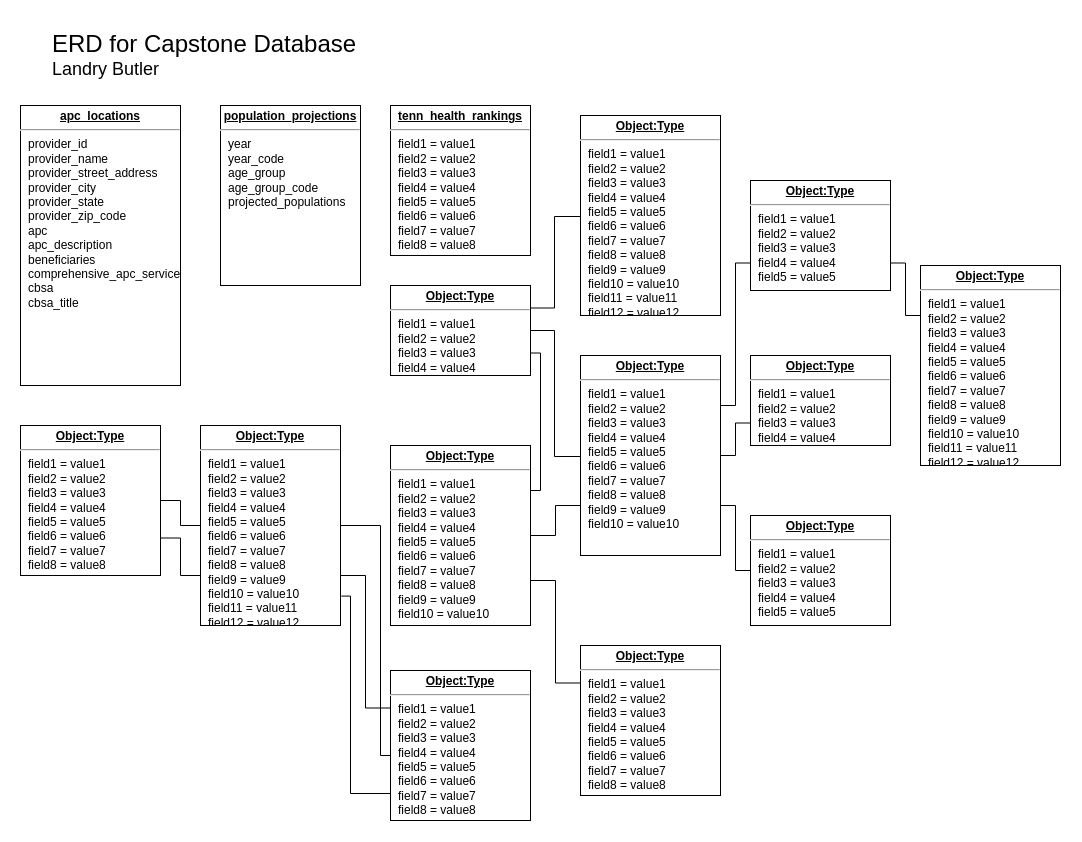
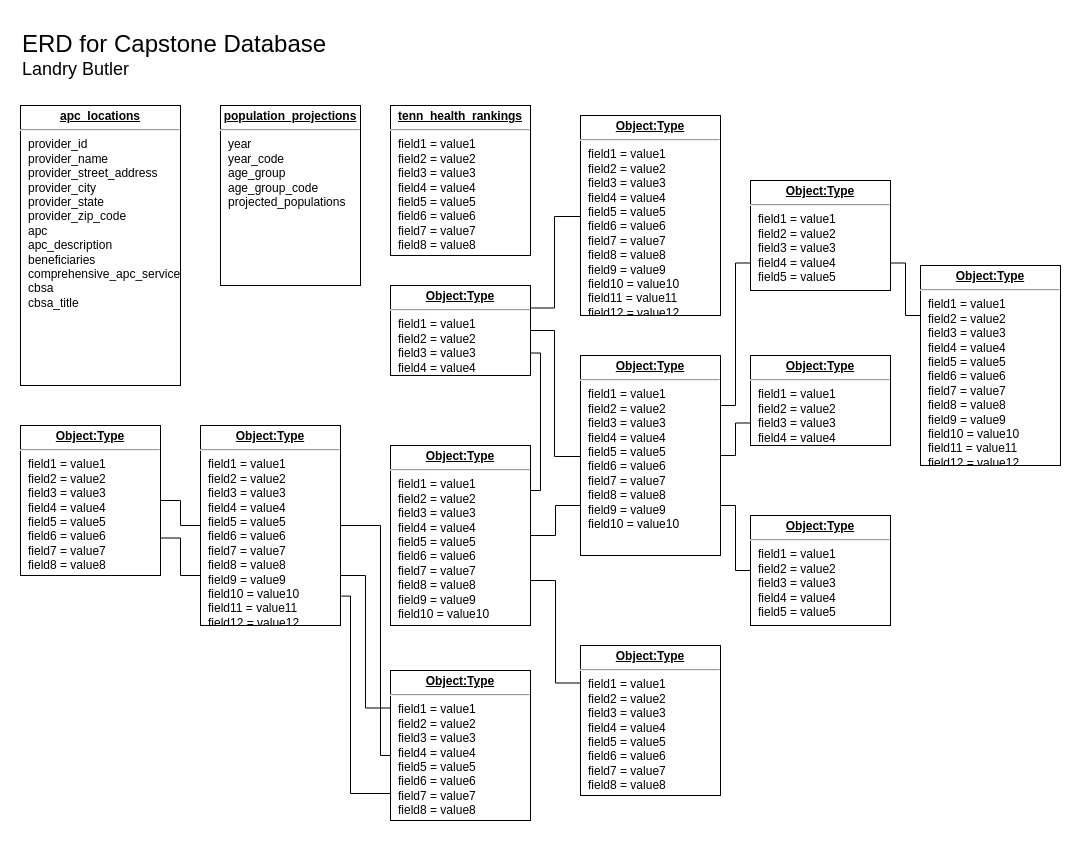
  <mxCell id="0" />
  <mxCell id="1" parent="0" />
  <mxCell id="2" value="&lt;p style=&quot;margin: 0px ; margin-top: 4px ; text-align: center ; text-decoration: underline&quot;&gt;&lt;b&gt;apc_locations&lt;/b&gt;&lt;/p&gt;&lt;hr&gt;&lt;p style=&quot;margin: 0px ; margin-left: 8px&quot;&gt;provider_id&lt;/p&gt;&lt;p style=&quot;margin: 0px ; margin-left: 8px&quot;&gt;provider_name&lt;/p&gt;&lt;p style=&quot;margin: 0px ; margin-left: 8px&quot;&gt;provider_street_address&lt;/p&gt;&lt;p style=&quot;margin: 0px ; margin-left: 8px&quot;&gt;provider_city&lt;br&gt;&lt;/p&gt;&lt;p style=&quot;margin: 0px ; margin-left: 8px&quot;&gt;provider_state&lt;br&gt;&lt;/p&gt;&lt;p style=&quot;margin: 0px ; margin-left: 8px&quot;&gt;provider_zip_code&lt;/p&gt;&lt;p style=&quot;margin: 0px ; margin-left: 8px&quot;&gt;apc&lt;/p&gt;&lt;p style=&quot;margin: 0px ; margin-left: 8px&quot;&gt;apc_description&lt;/p&gt;&lt;p style=&quot;margin: 0px ; margin-left: 8px&quot;&gt;beneficiaries&lt;/p&gt;&lt;p style=&quot;margin: 0px ; margin-left: 8px&quot;&gt;comprehensive_apc_services&lt;/p&gt;&lt;p style=&quot;margin: 0px ; margin-left: 8px&quot;&gt;cbsa&lt;/p&gt;&lt;p style=&quot;margin: 0px ; margin-left: 8px&quot;&gt;cbsa_title&lt;/p&gt;" style="verticalAlign=top;align=left;overflow=fill;fontSize=12;fontFamily=Helvetica;html=1;rounded=0;shadow=0;comic=0;labelBackgroundColor=none;strokeWidth=1" parent="1" vertex="1"><mxGeometry x="20" y="105" width="160" height="280" as="geometry" /></mxCell>
  <mxCell id="3" value="&lt;p style=&quot;margin: 0px ; margin-top: 4px ; text-align: center ; text-decoration: underline&quot;&gt;&lt;b&gt;Object:Type&lt;/b&gt;&lt;/p&gt;&lt;hr&gt;&lt;p style=&quot;margin: 0px ; margin-left: 8px&quot;&gt;field1 = value1&lt;br&gt;field2 = value2&lt;br&gt;field3 = value3&lt;/p&gt;&lt;p style=&quot;margin: 0px ; margin-left: 8px&quot;&gt;field4 = value4&lt;br&gt;&lt;/p&gt;&lt;p style=&quot;margin: 0px ; margin-left: 8px&quot;&gt;field5 = value5&lt;br&gt;&lt;/p&gt;&lt;p style=&quot;margin: 0px ; margin-left: 8px&quot;&gt;field6 = value6&lt;br&gt;&lt;/p&gt;&lt;p style=&quot;margin: 0px ; margin-left: 8px&quot;&gt;field7 = value7&lt;br&gt;&lt;/p&gt;&lt;p style=&quot;margin: 0px ; margin-left: 8px&quot;&gt;field8 = value8&lt;/p&gt;" style="verticalAlign=top;align=left;overflow=fill;fontSize=12;fontFamily=Helvetica;html=1;rounded=0;shadow=0;comic=0;labelBackgroundColor=none;strokeWidth=1" parent="1" vertex="1"><mxGeometry x="20" y="425" width="140" height="150" as="geometry" /></mxCell>
  <mxCell id="4" value="&lt;p style=&quot;margin: 0px ; margin-top: 4px ; text-align: center ; text-decoration: underline&quot;&gt;&lt;b&gt;population_projections&lt;/b&gt;&lt;/p&gt;&lt;hr&gt;&lt;p style=&quot;margin: 0px ; margin-left: 8px&quot;&gt;&lt;span&gt;year&lt;/span&gt;&lt;br&gt;&lt;/p&gt;&lt;p style=&quot;margin: 0px ; margin-left: 8px&quot;&gt;year_code&lt;/p&gt;&lt;p style=&quot;margin: 0px ; margin-left: 8px&quot;&gt;age_group&lt;/p&gt;&lt;p style=&quot;margin: 0px ; margin-left: 8px&quot;&gt;age_group_code&lt;/p&gt;&lt;p style=&quot;margin: 0px ; margin-left: 8px&quot;&gt;projected_populations&lt;/p&gt;" style="verticalAlign=top;align=left;overflow=fill;fontSize=12;fontFamily=Helvetica;html=1;rounded=0;shadow=0;comic=0;labelBackgroundColor=none;strokeWidth=1" parent="1" vertex="1"><mxGeometry x="220" y="105" width="140" height="180" as="geometry" /></mxCell>
  <mxCell id="5" style="edgeStyle=orthogonalEdgeStyle;rounded=0;html=1;exitX=0;exitY=0.75;entryX=1;entryY=0.75;labelBackgroundColor=none;endArrow=none;endFill=0;endSize=8;fontFamily=Verdana;fontSize=12;align=left;" parent="1" source="7" target="3" edge="1"><mxGeometry relative="1" as="geometry" /></mxCell>
  <mxCell id="6" style="edgeStyle=orthogonalEdgeStyle;rounded=0;html=1;exitX=0;exitY=0.5;entryX=1;entryY=0.5;labelBackgroundColor=none;endArrow=none;endFill=0;endSize=8;fontFamily=Verdana;fontSize=12;align=left;" parent="1" source="7" target="3" edge="1"><mxGeometry relative="1" as="geometry" /></mxCell>
  <mxCell id="7" value="&lt;p style=&quot;margin: 0px ; margin-top: 4px ; text-align: center ; text-decoration: underline&quot;&gt;&lt;b&gt;Object:Type&lt;/b&gt;&lt;/p&gt;&lt;hr&gt;&lt;p style=&quot;margin: 0px ; margin-left: 8px&quot;&gt;field1 = value1&lt;br&gt;field2 = value2&lt;br&gt;field3 = value3&lt;/p&gt;&lt;p style=&quot;margin: 0px ; margin-left: 8px&quot;&gt;field4 = value4&lt;br&gt;&lt;/p&gt;&lt;p style=&quot;margin: 0px ; margin-left: 8px&quot;&gt;field5 = value5&lt;br&gt;&lt;/p&gt;&lt;p style=&quot;margin: 0px ; margin-left: 8px&quot;&gt;field6 = value6&lt;br&gt;&lt;/p&gt;&lt;p style=&quot;margin: 0px ; margin-left: 8px&quot;&gt;field7 = value7&lt;br&gt;&lt;/p&gt;&lt;p style=&quot;margin: 0px ; margin-left: 8px&quot;&gt;field8 = value8&lt;br&gt;&lt;/p&gt;&lt;p style=&quot;margin: 0px ; margin-left: 8px&quot;&gt;field9 = value9&lt;br&gt;&lt;/p&gt;&lt;p style=&quot;margin: 0px ; margin-left: 8px&quot;&gt;field10 = value10&lt;br&gt;&lt;/p&gt;&lt;p style=&quot;margin: 0px ; margin-left: 8px&quot;&gt;field11 = value11&lt;br&gt;&lt;/p&gt;&lt;p style=&quot;margin: 0px ; margin-left: 8px&quot;&gt;field12 = value12&lt;/p&gt;" style="verticalAlign=top;align=left;overflow=fill;fontSize=12;fontFamily=Helvetica;html=1;rounded=0;shadow=0;comic=0;labelBackgroundColor=none;strokeWidth=1" parent="1" vertex="1"><mxGeometry x="200" y="425" width="140" height="200" as="geometry" /></mxCell>
  <mxCell id="8" value="&lt;p style=&quot;margin: 0px ; margin-top: 4px ; text-align: center ; text-decoration: underline&quot;&gt;&lt;b&gt;tenn_health_rankings&lt;/b&gt;&lt;/p&gt;&lt;hr&gt;&lt;p style=&quot;margin: 0px ; margin-left: 8px&quot;&gt;field1 = value1&lt;br&gt;field2 = value2&lt;br&gt;field3 = value3&lt;/p&gt;&lt;p style=&quot;margin: 0px ; margin-left: 8px&quot;&gt;field4 = value4&lt;br&gt;&lt;/p&gt;&lt;p style=&quot;margin: 0px ; margin-left: 8px&quot;&gt;field5 = value5&lt;br&gt;&lt;/p&gt;&lt;p style=&quot;margin: 0px ; margin-left: 8px&quot;&gt;field6 = value6&lt;br&gt;&lt;/p&gt;&lt;p style=&quot;margin: 0px ; margin-left: 8px&quot;&gt;field7 = value7&lt;br&gt;&lt;/p&gt;&lt;p style=&quot;margin: 0px ; margin-left: 8px&quot;&gt;field8 = value8&lt;/p&gt;" style="verticalAlign=top;align=left;overflow=fill;fontSize=12;fontFamily=Helvetica;html=1;rounded=0;shadow=0;comic=0;labelBackgroundColor=none;strokeWidth=1" parent="1" vertex="1"><mxGeometry x="390" y="105" width="140" height="150" as="geometry" /></mxCell>
  <mxCell id="9" style="edgeStyle=orthogonalEdgeStyle;rounded=0;html=1;labelBackgroundColor=none;endArrow=none;endFill=0;endSize=8;fontFamily=Verdana;fontSize=12;align=left;exitX=1;exitY=0.5;" parent="1" source="10" target="23" edge="1"><mxGeometry relative="1" as="geometry"><Array as="points"><mxPoint x="554" y="330" /><mxPoint x="554" y="456" /></Array></mxGeometry></mxCell>
  <mxCell id="10" value="&lt;p style=&quot;margin: 0px ; margin-top: 4px ; text-align: center ; text-decoration: underline&quot;&gt;&lt;b&gt;Object:Type&lt;/b&gt;&lt;/p&gt;&lt;hr&gt;&lt;p style=&quot;margin: 0px ; margin-left: 8px&quot;&gt;field1 = value1&lt;br&gt;field2 = value2&lt;br&gt;field3 = value3&lt;/p&gt;&lt;p style=&quot;margin: 0px ; margin-left: 8px&quot;&gt;field4 = value4&lt;/p&gt;" style="verticalAlign=top;align=left;overflow=fill;fontSize=12;fontFamily=Helvetica;html=1;rounded=0;shadow=0;comic=0;labelBackgroundColor=none;strokeWidth=1" parent="1" vertex="1"><mxGeometry x="390" y="285" width="140" height="90" as="geometry" /></mxCell>
  <mxCell id="11" style="edgeStyle=orthogonalEdgeStyle;rounded=0;html=1;exitX=1;exitY=0.5;entryX=0;entryY=0.75;labelBackgroundColor=none;endArrow=none;endFill=0;endSize=8;fontFamily=Verdana;fontSize=12;align=left;" parent="1" source="13" target="23" edge="1"><mxGeometry relative="1" as="geometry"><Array as="points"><mxPoint x="555" y="535" /><mxPoint x="555" y="505" /></Array></mxGeometry></mxCell>
  <mxCell id="12" style="edgeStyle=orthogonalEdgeStyle;rounded=0;html=1;exitX=1;exitY=0.25;entryX=1;entryY=0.75;labelBackgroundColor=none;endArrow=none;endFill=0;endSize=8;fontFamily=Verdana;fontSize=12;align=left;" parent="1" source="13" target="10" edge="1"><mxGeometry relative="1" as="geometry" /></mxCell>
  <mxCell id="13" value="&lt;p style=&quot;margin: 0px ; margin-top: 4px ; text-align: center ; text-decoration: underline&quot;&gt;&lt;b&gt;Object:Type&lt;/b&gt;&lt;/p&gt;&lt;hr&gt;&lt;p style=&quot;margin: 0px ; margin-left: 8px&quot;&gt;field1 = value1&lt;br&gt;field2 = value2&lt;br&gt;field3 = value3&lt;/p&gt;&lt;p style=&quot;margin: 0px ; margin-left: 8px&quot;&gt;field4 = value4&lt;br&gt;&lt;/p&gt;&lt;p style=&quot;margin: 0px ; margin-left: 8px&quot;&gt;field5 = value5&lt;br&gt;&lt;/p&gt;&lt;p style=&quot;margin: 0px ; margin-left: 8px&quot;&gt;field6 = value6&lt;br&gt;&lt;/p&gt;&lt;p style=&quot;margin: 0px ; margin-left: 8px&quot;&gt;field7 = value7&lt;br&gt;&lt;/p&gt;&lt;p style=&quot;margin: 0px ; margin-left: 8px&quot;&gt;field8 = value8&lt;br&gt;&lt;/p&gt;&lt;p style=&quot;margin: 0px ; margin-left: 8px&quot;&gt;field9 = value9&lt;br&gt;&lt;/p&gt;&lt;p style=&quot;margin: 0px ; margin-left: 8px&quot;&gt;field10 = value10&lt;/p&gt;" style="verticalAlign=top;align=left;overflow=fill;fontSize=12;fontFamily=Helvetica;html=1;rounded=0;shadow=0;comic=0;labelBackgroundColor=none;strokeWidth=1" parent="1" vertex="1"><mxGeometry x="390" y="445" width="140" height="180" as="geometry" /></mxCell>
  <mxCell id="14" style="edgeStyle=orthogonalEdgeStyle;rounded=0;html=1;exitX=0;exitY=0.25;entryX=1;entryY=0.75;labelBackgroundColor=none;endArrow=none;endFill=0;endSize=8;fontFamily=Verdana;fontSize=12;align=left;" parent="1" source="17" target="7" edge="1"><mxGeometry relative="1" as="geometry" /></mxCell>
  <mxCell id="15" style="edgeStyle=orthogonalEdgeStyle;rounded=0;html=1;exitX=0;exitY=0.75;entryX=1.006;entryY=0.853;entryPerimeter=0;labelBackgroundColor=none;endArrow=none;endFill=0;endSize=8;fontFamily=Verdana;fontSize=12;align=left;" parent="1" source="17" target="7" edge="1"><mxGeometry relative="1" as="geometry"><Array as="points"><mxPoint x="350" y="793" /><mxPoint x="350" y="595" /></Array></mxGeometry></mxCell>
  <mxCell id="16" style="edgeStyle=orthogonalEdgeStyle;rounded=0;html=1;exitX=0;exitY=0.5;entryX=1;entryY=0.5;labelBackgroundColor=none;endArrow=none;endFill=0;endSize=8;fontFamily=Verdana;fontSize=12;align=left;" parent="1" source="17" target="7" edge="1"><mxGeometry relative="1" as="geometry"><Array as="points"><mxPoint x="380" y="755" /><mxPoint x="380" y="525" /></Array></mxGeometry></mxCell>
  <mxCell id="17" value="&lt;p style=&quot;margin: 0px ; margin-top: 4px ; text-align: center ; text-decoration: underline&quot;&gt;&lt;b&gt;Object:Type&lt;/b&gt;&lt;/p&gt;&lt;hr&gt;&lt;p style=&quot;margin: 0px ; margin-left: 8px&quot;&gt;field1 = value1&lt;br&gt;field2 = value2&lt;br&gt;field3 = value3&lt;/p&gt;&lt;p style=&quot;margin: 0px ; margin-left: 8px&quot;&gt;field4 = value4&lt;br&gt;&lt;/p&gt;&lt;p style=&quot;margin: 0px ; margin-left: 8px&quot;&gt;field5 = value5&lt;br&gt;&lt;/p&gt;&lt;p style=&quot;margin: 0px ; margin-left: 8px&quot;&gt;field6 = value6&lt;br&gt;&lt;/p&gt;&lt;p style=&quot;margin: 0px ; margin-left: 8px&quot;&gt;field7 = value7&lt;br&gt;&lt;/p&gt;&lt;p style=&quot;margin: 0px ; margin-left: 8px&quot;&gt;field8 = value8&lt;/p&gt;" style="verticalAlign=top;align=left;overflow=fill;fontSize=12;fontFamily=Helvetica;html=1;rounded=0;shadow=0;comic=0;labelBackgroundColor=none;strokeWidth=1" parent="1" vertex="1"><mxGeometry x="390" y="670" width="140" height="150" as="geometry" /></mxCell>
  <mxCell id="18" style="edgeStyle=orthogonalEdgeStyle;rounded=0;html=1;labelBackgroundColor=none;endArrow=none;endFill=0;endSize=8;fontFamily=Verdana;fontSize=12;align=left;entryX=1;entryY=0.25;" parent="1" source="19" target="10" edge="1"><mxGeometry relative="1" as="geometry"><Array as="points"><mxPoint x="554" y="216" /><mxPoint x="554" y="307" /></Array></mxGeometry></mxCell>
  <mxCell id="19" value="&lt;p style=&quot;margin: 0px ; margin-top: 4px ; text-align: center ; text-decoration: underline&quot;&gt;&lt;b&gt;Object:Type&lt;/b&gt;&lt;/p&gt;&lt;hr&gt;&lt;p style=&quot;margin: 0px ; margin-left: 8px&quot;&gt;field1 = value1&lt;br&gt;field2 = value2&lt;br&gt;field3 = value3&lt;/p&gt;&lt;p style=&quot;margin: 0px ; margin-left: 8px&quot;&gt;field4 = value4&lt;br&gt;&lt;/p&gt;&lt;p style=&quot;margin: 0px ; margin-left: 8px&quot;&gt;field5 = value5&lt;br&gt;&lt;/p&gt;&lt;p style=&quot;margin: 0px ; margin-left: 8px&quot;&gt;field6 = value6&lt;br&gt;&lt;/p&gt;&lt;p style=&quot;margin: 0px ; margin-left: 8px&quot;&gt;field7 = value7&lt;br&gt;&lt;/p&gt;&lt;p style=&quot;margin: 0px ; margin-left: 8px&quot;&gt;field8 = value8&lt;br&gt;&lt;/p&gt;&lt;p style=&quot;margin: 0px ; margin-left: 8px&quot;&gt;field9 = value9&lt;br&gt;&lt;/p&gt;&lt;p style=&quot;margin: 0px ; margin-left: 8px&quot;&gt;field10 = value10&lt;br&gt;&lt;/p&gt;&lt;p style=&quot;margin: 0px ; margin-left: 8px&quot;&gt;field11 = value11&lt;br&gt;&lt;/p&gt;&lt;p style=&quot;margin: 0px ; margin-left: 8px&quot;&gt;field12 = value12&lt;/p&gt;" style="verticalAlign=top;align=left;overflow=fill;fontSize=12;fontFamily=Helvetica;html=1;rounded=0;shadow=0;comic=0;labelBackgroundColor=none;strokeWidth=1" parent="1" vertex="1"><mxGeometry x="580" y="115" width="140" height="200" as="geometry" /></mxCell>
  <mxCell id="20" style="edgeStyle=orthogonalEdgeStyle;rounded=0;html=1;exitX=1;exitY=0.25;entryX=0;entryY=0.75;labelBackgroundColor=none;endArrow=none;endFill=0;endSize=8;fontFamily=Verdana;fontSize=12;align=left;" parent="1" source="23" target="27" edge="1"><mxGeometry relative="1" as="geometry" /></mxCell>
  <mxCell id="21" style="edgeStyle=orthogonalEdgeStyle;rounded=0;html=1;exitX=1;exitY=0.5;entryX=0;entryY=0.75;labelBackgroundColor=none;endArrow=none;endFill=0;endSize=8;fontFamily=Verdana;fontSize=12;align=left;" parent="1" source="23" target="28" edge="1"><mxGeometry relative="1" as="geometry" /></mxCell>
  <mxCell id="22" style="edgeStyle=orthogonalEdgeStyle;rounded=0;html=1;exitX=1;exitY=0.75;entryX=0;entryY=0.5;labelBackgroundColor=none;endArrow=none;endFill=0;endSize=8;fontFamily=Verdana;fontSize=12;align=left;" parent="1" source="23" target="29" edge="1"><mxGeometry relative="1" as="geometry" /></mxCell>
  <mxCell id="23" value="&lt;p style=&quot;margin: 0px ; margin-top: 4px ; text-align: center ; text-decoration: underline&quot;&gt;&lt;b&gt;Object:Type&lt;/b&gt;&lt;/p&gt;&lt;hr&gt;&lt;p style=&quot;margin: 0px ; margin-left: 8px&quot;&gt;field1 = value1&lt;br&gt;field2 = value2&lt;br&gt;field3 = value3&lt;/p&gt;&lt;p style=&quot;margin: 0px ; margin-left: 8px&quot;&gt;field4 = value4&lt;br&gt;&lt;/p&gt;&lt;p style=&quot;margin: 0px ; margin-left: 8px&quot;&gt;field5 = value5&lt;br&gt;&lt;/p&gt;&lt;p style=&quot;margin: 0px ; margin-left: 8px&quot;&gt;field6 = value6&lt;br&gt;&lt;/p&gt;&lt;p style=&quot;margin: 0px ; margin-left: 8px&quot;&gt;field7 = value7&lt;br&gt;&lt;/p&gt;&lt;p style=&quot;margin: 0px ; margin-left: 8px&quot;&gt;field8 = value8&lt;br&gt;&lt;/p&gt;&lt;p style=&quot;margin: 0px ; margin-left: 8px&quot;&gt;field9 = value9&lt;br&gt;&lt;/p&gt;&lt;p style=&quot;margin: 0px ; margin-left: 8px&quot;&gt;field10 = value10&lt;/p&gt;" style="verticalAlign=top;align=left;overflow=fill;fontSize=12;fontFamily=Helvetica;html=1;rounded=0;shadow=0;comic=0;labelBackgroundColor=none;strokeWidth=1" parent="1" vertex="1"><mxGeometry x="580" y="355" width="140" height="200" as="geometry" /></mxCell>
  <mxCell id="24" style="edgeStyle=orthogonalEdgeStyle;rounded=0;html=1;exitX=0;exitY=0.25;entryX=1;entryY=0.75;labelBackgroundColor=none;endArrow=none;endFill=0;endSize=8;fontFamily=Verdana;fontSize=12;align=left;" parent="1" source="25" target="13" edge="1"><mxGeometry relative="1" as="geometry" /></mxCell>
  <mxCell id="25" value="&lt;p style=&quot;margin: 0px ; margin-top: 4px ; text-align: center ; text-decoration: underline&quot;&gt;&lt;b&gt;Object:Type&lt;/b&gt;&lt;/p&gt;&lt;hr&gt;&lt;p style=&quot;margin: 0px ; margin-left: 8px&quot;&gt;field1 = value1&lt;br&gt;field2 = value2&lt;br&gt;field3 = value3&lt;/p&gt;&lt;p style=&quot;margin: 0px ; margin-left: 8px&quot;&gt;field4 = value4&lt;br&gt;&lt;/p&gt;&lt;p style=&quot;margin: 0px ; margin-left: 8px&quot;&gt;field5 = value5&lt;br&gt;&lt;/p&gt;&lt;p style=&quot;margin: 0px ; margin-left: 8px&quot;&gt;field6 = value6&lt;br&gt;&lt;/p&gt;&lt;p style=&quot;margin: 0px ; margin-left: 8px&quot;&gt;field7 = value7&lt;br&gt;&lt;/p&gt;&lt;p style=&quot;margin: 0px ; margin-left: 8px&quot;&gt;field8 = value8&lt;/p&gt;" style="verticalAlign=top;align=left;overflow=fill;fontSize=12;fontFamily=Helvetica;html=1;rounded=0;shadow=0;comic=0;labelBackgroundColor=none;strokeWidth=1" parent="1" vertex="1"><mxGeometry x="580" y="645" width="140" height="150" as="geometry" /></mxCell>
  <mxCell id="26" style="edgeStyle=orthogonalEdgeStyle;rounded=0;html=1;exitX=1;exitY=0.75;entryX=0;entryY=0.25;labelBackgroundColor=none;endArrow=none;endFill=0;endSize=8;fontFamily=Verdana;fontSize=12;align=left;" parent="1" source="27" target="30" edge="1"><mxGeometry relative="1" as="geometry" /></mxCell>
  <mxCell id="27" value="&lt;p style=&quot;margin: 0px ; margin-top: 4px ; text-align: center ; text-decoration: underline&quot;&gt;&lt;b&gt;Object:Type&lt;/b&gt;&lt;/p&gt;&lt;hr&gt;&lt;p style=&quot;margin: 0px ; margin-left: 8px&quot;&gt;field1 = value1&lt;br&gt;field2 = value2&lt;br&gt;field3 = value3&lt;/p&gt;&lt;p style=&quot;margin: 0px ; margin-left: 8px&quot;&gt;field4 = value4&lt;br&gt;&lt;/p&gt;&lt;p style=&quot;margin: 0px ; margin-left: 8px&quot;&gt;field5 = value5&lt;/p&gt;" style="verticalAlign=top;align=left;overflow=fill;fontSize=12;fontFamily=Helvetica;html=1;rounded=0;shadow=0;comic=0;labelBackgroundColor=none;strokeWidth=1" parent="1" vertex="1"><mxGeometry x="750" y="180" width="140" height="110" as="geometry" /></mxCell>
  <mxCell id="28" value="&lt;p style=&quot;margin: 0px ; margin-top: 4px ; text-align: center ; text-decoration: underline&quot;&gt;&lt;b&gt;Object:Type&lt;/b&gt;&lt;/p&gt;&lt;hr&gt;&lt;p style=&quot;margin: 0px ; margin-left: 8px&quot;&gt;field1 = value1&lt;br&gt;field2 = value2&lt;br&gt;field3 = value3&lt;/p&gt;&lt;p style=&quot;margin: 0px ; margin-left: 8px&quot;&gt;field4 = value4&lt;/p&gt;" style="verticalAlign=top;align=left;overflow=fill;fontSize=12;fontFamily=Helvetica;html=1;rounded=0;shadow=0;comic=0;labelBackgroundColor=none;strokeWidth=1" parent="1" vertex="1"><mxGeometry x="750" y="355" width="140" height="90" as="geometry" /></mxCell>
  <mxCell id="29" value="&lt;p style=&quot;margin: 0px ; margin-top: 4px ; text-align: center ; text-decoration: underline&quot;&gt;&lt;b&gt;Object:Type&lt;/b&gt;&lt;/p&gt;&lt;hr&gt;&lt;p style=&quot;margin: 0px ; margin-left: 8px&quot;&gt;field1 = value1&lt;br&gt;field2 = value2&lt;br&gt;field3 = value3&lt;/p&gt;&lt;p style=&quot;margin: 0px ; margin-left: 8px&quot;&gt;field4 = value4&lt;br&gt;&lt;/p&gt;&lt;p style=&quot;margin: 0px ; margin-left: 8px&quot;&gt;field5 = value5&lt;/p&gt;" style="verticalAlign=top;align=left;overflow=fill;fontSize=12;fontFamily=Helvetica;html=1;rounded=0;shadow=0;comic=0;labelBackgroundColor=none;strokeWidth=1" parent="1" vertex="1"><mxGeometry x="750" y="515" width="140" height="110" as="geometry" /></mxCell>
  <mxCell id="30" value="&lt;p style=&quot;margin: 0px ; margin-top: 4px ; text-align: center ; text-decoration: underline&quot;&gt;&lt;b&gt;Object:Type&lt;/b&gt;&lt;/p&gt;&lt;hr&gt;&lt;p style=&quot;margin: 0px ; margin-left: 8px&quot;&gt;field1 = value1&lt;br&gt;field2 = value2&lt;br&gt;field3 = value3&lt;/p&gt;&lt;p style=&quot;margin: 0px ; margin-left: 8px&quot;&gt;field4 = value4&lt;br&gt;&lt;/p&gt;&lt;p style=&quot;margin: 0px ; margin-left: 8px&quot;&gt;field5 = value5&lt;br&gt;&lt;/p&gt;&lt;p style=&quot;margin: 0px ; margin-left: 8px&quot;&gt;field6 = value6&lt;br&gt;&lt;/p&gt;&lt;p style=&quot;margin: 0px ; margin-left: 8px&quot;&gt;field7 = value7&lt;br&gt;&lt;/p&gt;&lt;p style=&quot;margin: 0px ; margin-left: 8px&quot;&gt;field8 = value8&lt;br&gt;&lt;/p&gt;&lt;p style=&quot;margin: 0px ; margin-left: 8px&quot;&gt;field9 = value9&lt;br&gt;&lt;/p&gt;&lt;p style=&quot;margin: 0px ; margin-left: 8px&quot;&gt;field10 = value10&lt;br&gt;&lt;/p&gt;&lt;p style=&quot;margin: 0px ; margin-left: 8px&quot;&gt;field11 = value11&lt;br&gt;&lt;/p&gt;&lt;p style=&quot;margin: 0px ; margin-left: 8px&quot;&gt;field12 = value12&lt;/p&gt;" style="verticalAlign=top;align=left;overflow=fill;fontSize=12;fontFamily=Helvetica;html=1;rounded=0;shadow=0;comic=0;labelBackgroundColor=none;strokeWidth=1" parent="1" vertex="1"><mxGeometry x="920" y="265" width="140" height="200" as="geometry" /></mxCell>
- <mxCell id="31" value="&lt;div&gt;&lt;span style=&quot;font-size: 24px&quot;&gt;ERD for Capstone Database&lt;/span&gt;&lt;/div&gt;&lt;font size=&quot;1&quot;&gt;&lt;div&gt;&lt;span style=&quot;font-size: 18px&quot;&gt;Landry Butler&lt;/span&gt;&lt;/div&gt;&lt;/font&gt;" style="text;html=1;strokeColor=none;fillColor=none;align=left;verticalAlign=middle;whiteSpace=wrap;rounded=0;" vertex="1" parent="1"><mxGeometry x="50" y="20" width="360" height="70" as="geometry" /></mxCell>
+ <mxCell id="31" value="&lt;div&gt;&lt;span style=&quot;font-size: 24px&quot;&gt;ERD for Capstone Database&lt;/span&gt;&lt;/div&gt;&lt;font size=&quot;1&quot;&gt;&lt;div&gt;&lt;span style=&quot;font-size: 18px&quot;&gt;Landry Butler&lt;/span&gt;&lt;/div&gt;&lt;/font&gt;" style="text;html=1;strokeColor=none;fillColor=none;align=left;verticalAlign=middle;whiteSpace=wrap;rounded=0;" vertex="1" parent="1"><mxGeometry x="20" y="20" width="360" height="70" as="geometry" /></mxCell>
